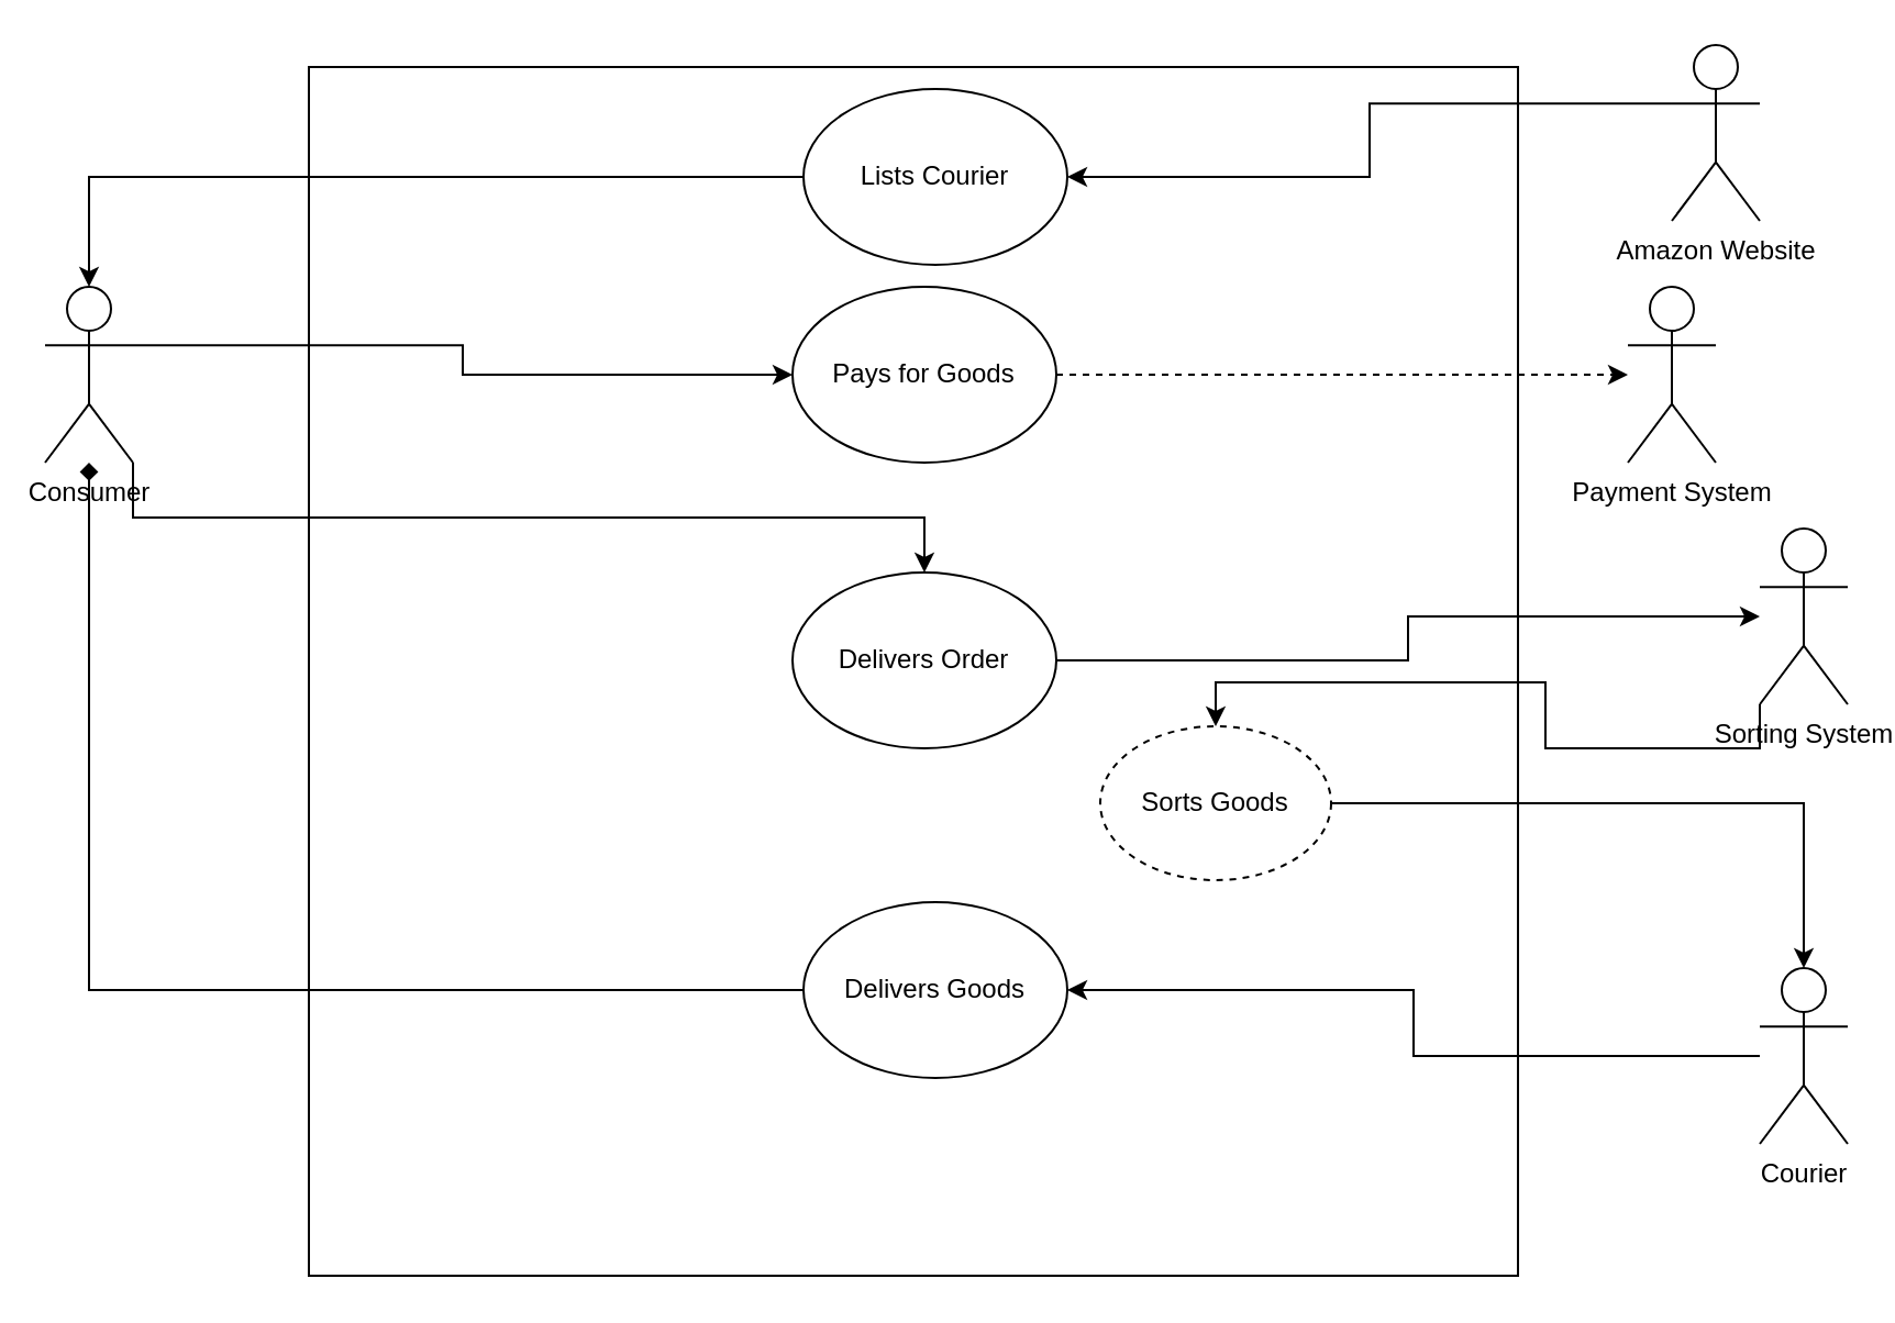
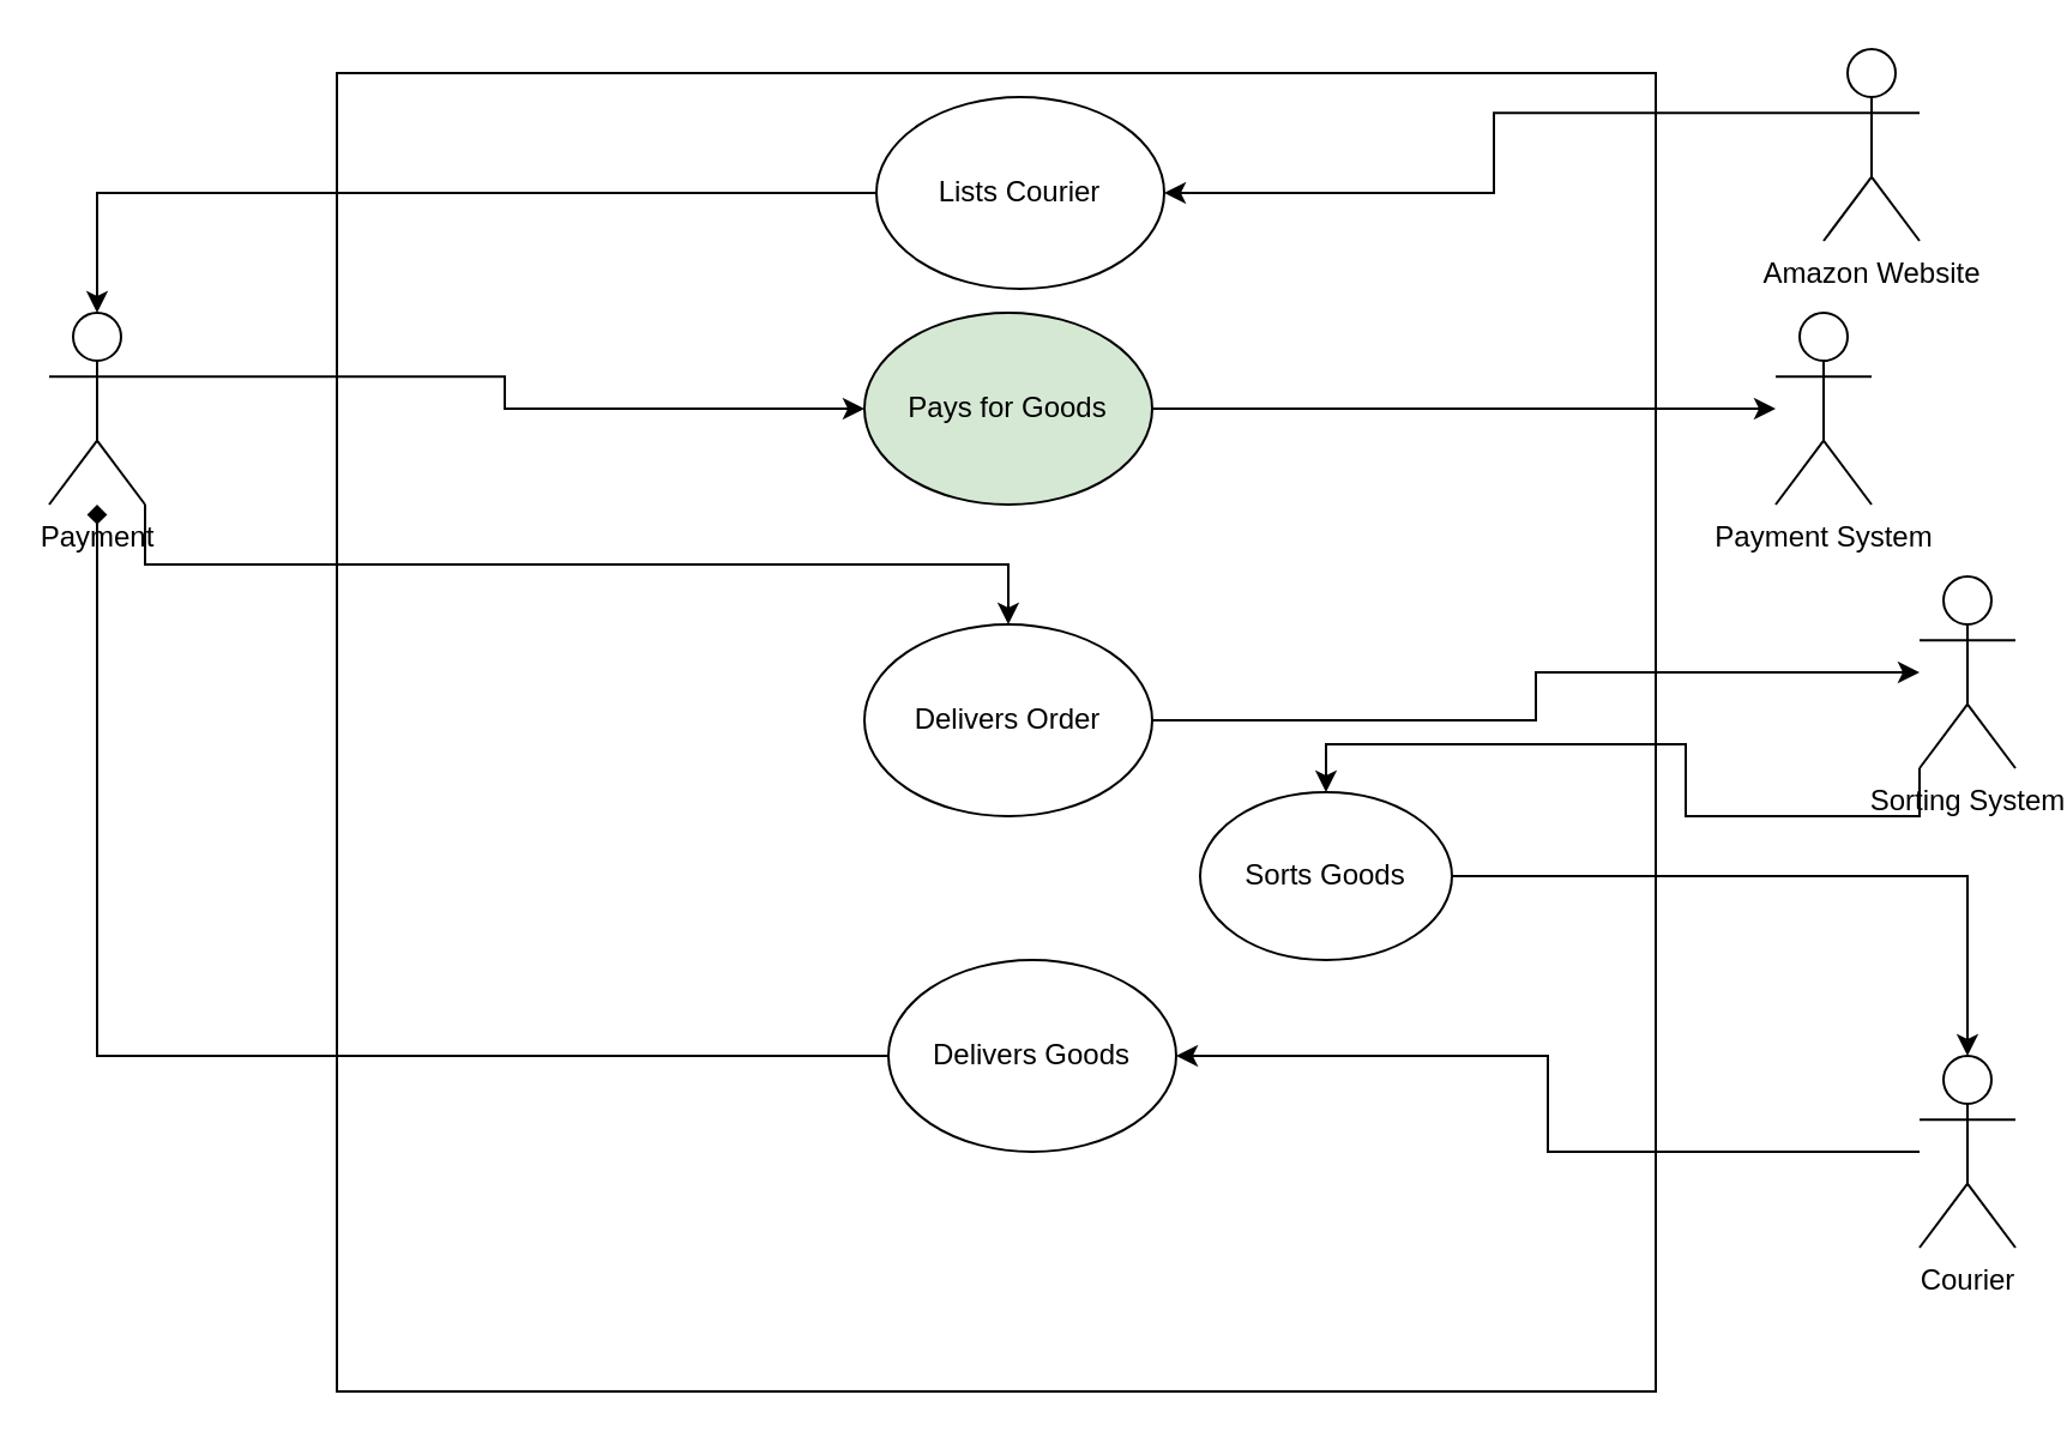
  <mxCell id="0" />
  <mxCell id="1" parent="0" />
  <mxCell id="2" value="" style="whiteSpace=wrap;html=1;aspect=fixed;align=right;" parent="1" vertex="1"><mxGeometry x="140" y="30" width="550" height="550" as="geometry" /></mxCell>
  <mxCell id="3" style="edgeStyle=orthogonalEdgeStyle;rounded=0;orthogonalLoop=1;jettySize=auto;html=1;exitX=0;exitY=0.333;exitDx=0;exitDy=0;exitPerimeter=0;entryX=1;entryY=0.5;entryDx=0;entryDy=0;" parent="1" source="4" target="6" edge="1"><mxGeometry relative="1" as="geometry" /></mxCell>
  <mxCell id="4" value="Amazon Website&lt;br&gt;" style="shape=umlActor;verticalLabelPosition=bottom;verticalAlign=top;html=1;outlineConnect=0;align=center;" parent="1" vertex="1"><mxGeometry x="760" y="20" width="40" height="80" as="geometry" /></mxCell>
  <mxCell id="5" style="edgeStyle=orthogonalEdgeStyle;rounded=0;orthogonalLoop=1;jettySize=auto;html=1;exitX=0;exitY=0.5;exitDx=0;exitDy=0;" parent="1" source="6" target="11" edge="1"><mxGeometry relative="1" as="geometry" /></mxCell>
  <mxCell id="6" value="Lists Courier" style="ellipse;whiteSpace=wrap;html=1;" parent="1" vertex="1"><mxGeometry x="365" y="40" width="120" height="80" as="geometry" /></mxCell>
  <mxCell id="7" style="edgeStyle=orthogonalEdgeStyle;rounded=0;orthogonalLoop=1;jettySize=auto;html=1;exitX=1;exitY=0.5;exitDx=0;exitDy=0;" parent="1" source="8" target="13" edge="1"><mxGeometry relative="1" as="geometry" /></mxCell>
  <mxCell id="8" value="Delivers Order" style="ellipse;whiteSpace=wrap;html=1;" parent="1" vertex="1"><mxGeometry x="360" y="260" width="120" height="80" as="geometry" /></mxCell>
  <mxCell id="9" style="edgeStyle=orthogonalEdgeStyle;rounded=0;orthogonalLoop=1;jettySize=auto;html=1;exitX=1;exitY=1;exitDx=0;exitDy=0;exitPerimeter=0;" parent="1" source="11" target="8" edge="1"><mxGeometry relative="1" as="geometry" /></mxCell>
  <mxCell id="10" style="edgeStyle=orthogonalEdgeStyle;rounded=0;orthogonalLoop=1;jettySize=auto;html=1;exitX=1;exitY=0.333;exitDx=0;exitDy=0;exitPerimeter=0;" parent="1" source="11" target="21" edge="1"><mxGeometry relative="1" as="geometry" /></mxCell>
- <mxCell id="11" value="Consumer" style="shape=umlActor;verticalLabelPosition=bottom;verticalAlign=top;html=1;outlineConnect=0;" parent="1" vertex="1"><mxGeometry x="20" y="130" width="40" height="80" as="geometry" /></mxCell>
+ <mxCell id="11" value="Payment" style="shape=umlActor;verticalLabelPosition=bottom;verticalAlign=top;html=1;outlineConnect=0;" parent="1" vertex="1"><mxGeometry x="20" y="130" width="40" height="80" as="geometry" /></mxCell>
  <mxCell id="12" style="edgeStyle=orthogonalEdgeStyle;rounded=0;orthogonalLoop=1;jettySize=auto;html=1;exitX=0;exitY=1;exitDx=0;exitDy=0;exitPerimeter=0;" parent="1" source="13" target="17" edge="1"><mxGeometry relative="1" as="geometry" /></mxCell>
  <mxCell id="13" value="Sorting System&lt;br&gt;" style="shape=umlActor;verticalLabelPosition=bottom;verticalAlign=top;html=1;outlineConnect=0;" parent="1" vertex="1"><mxGeometry x="800" y="240" width="40" height="80" as="geometry" /></mxCell>
  <mxCell id="14" style="edgeStyle=orthogonalEdgeStyle;rounded=0;orthogonalLoop=1;jettySize=auto;html=1;entryX=1;entryY=0.5;entryDx=0;entryDy=0;" parent="1" source="15" target="19" edge="1"><mxGeometry relative="1" as="geometry" /></mxCell>
  <mxCell id="15" value="Courier" style="shape=umlActor;verticalLabelPosition=bottom;verticalAlign=top;html=1;outlineConnect=0;" parent="1" vertex="1"><mxGeometry x="800" y="440" width="40" height="80" as="geometry" /></mxCell>
  <mxCell id="16" style="edgeStyle=orthogonalEdgeStyle;rounded=0;orthogonalLoop=1;jettySize=auto;html=1;" parent="1" source="17" target="15" edge="1"><mxGeometry relative="1" as="geometry" /></mxCell>
- <mxCell id="17" value="Sorts Goods" style="ellipse;whiteSpace=wrap;html=1;dashed=1;" parent="1" vertex="1"><mxGeometry x="500" y="330" width="105" height="70" as="geometry" /></mxCell>
+ <mxCell id="17" value="Sorts Goods" style="ellipse;whiteSpace=wrap;html=1;" parent="1" vertex="1"><mxGeometry x="500" y="330" width="105" height="70" as="geometry" /></mxCell>
  <mxCell id="18" style="edgeStyle=orthogonalEdgeStyle;rounded=0;orthogonalLoop=1;jettySize=auto;html=1;endArrow=diamond;" parent="1" source="19" target="11" edge="1"><mxGeometry relative="1" as="geometry" /></mxCell>
- <mxCell id="19" value="Delivers Goods" style="ellipse;whiteSpace=wrap;html=1;" parent="1" vertex="1"><mxGeometry x="365" y="410" width="120" height="80" as="geometry" /></mxCell>
- <mxCell id="20" style="edgeStyle=orthogonalEdgeStyle;rounded=0;orthogonalLoop=1;jettySize=auto;html=1;dashed=1;" parent="1" source="21" target="22" edge="1"><mxGeometry relative="1" as="geometry" /></mxCell>
- <mxCell id="21" value="Pays for Goods" style="ellipse;whiteSpace=wrap;html=1;" parent="1" vertex="1"><mxGeometry x="360" y="130" width="120" height="80" as="geometry" /></mxCell>
+ <mxCell id="19" value="Delivers Goods" style="ellipse;whiteSpace=wrap;html=1;" parent="1" vertex="1"><mxGeometry x="370" y="400" width="120" height="80" as="geometry" /></mxCell>
+ <mxCell id="20" style="edgeStyle=orthogonalEdgeStyle;rounded=0;orthogonalLoop=1;jettySize=auto;html=1;" parent="1" source="21" target="22" edge="1"><mxGeometry relative="1" as="geometry" /></mxCell>
+ <mxCell id="21" value="Pays for Goods" style="ellipse;whiteSpace=wrap;html=1;fillColor=#d5e8d4;" parent="1" vertex="1"><mxGeometry x="360" y="130" width="120" height="80" as="geometry" /></mxCell>
  <mxCell id="22" value="Payment System" style="shape=umlActor;verticalLabelPosition=bottom;verticalAlign=top;html=1;outlineConnect=0;" parent="1" vertex="1"><mxGeometry x="740" y="130" width="40" height="80" as="geometry" /></mxCell>
